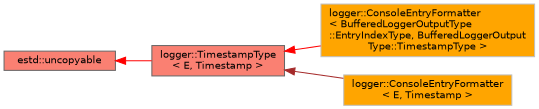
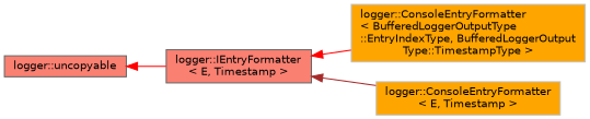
  digraph {
    rankdir=LR
    node [color=gray40 fillcolor=salmon fontname=Helvetica fontsize=10 shape=box style=filled]
    edge [color=red dir=back fontname=Helvetica fontsize=10 labelfontname=Helvetica labelfontsize=10 style=solid]
-   n1 [fontcolor=black height=0.2 label="logger::TimestampType\l\< E, Timestamp \>" width=0.4]
+   n1 [fontcolor=black height=0.2 label="logger::IEntryFormatter\l\< E, Timestamp \>" width=0.4]
    n2 [color=grey75 fillcolor=orange height=0.2 label="logger::ConsoleEntryFormatter\l\< BufferedLoggerOutputType\l::EntryIndexType, BufferedLoggerOutput\lType::TimestampType \>" width=0.4]
    n3 [color=grey75 fillcolor=orange height=0.2 label="logger::ConsoleEntryFormatter\l\< E, Timestamp \>" width=0.4]
-   n4 [height=0.2 label="estd::uncopyable" width=0.4]
+   n4 [height=0.2 label="logger::uncopyable" width=0.4]
    n1 -> n2
    n1 -> n3 [color=brown]
    n4 -> n1
  }
